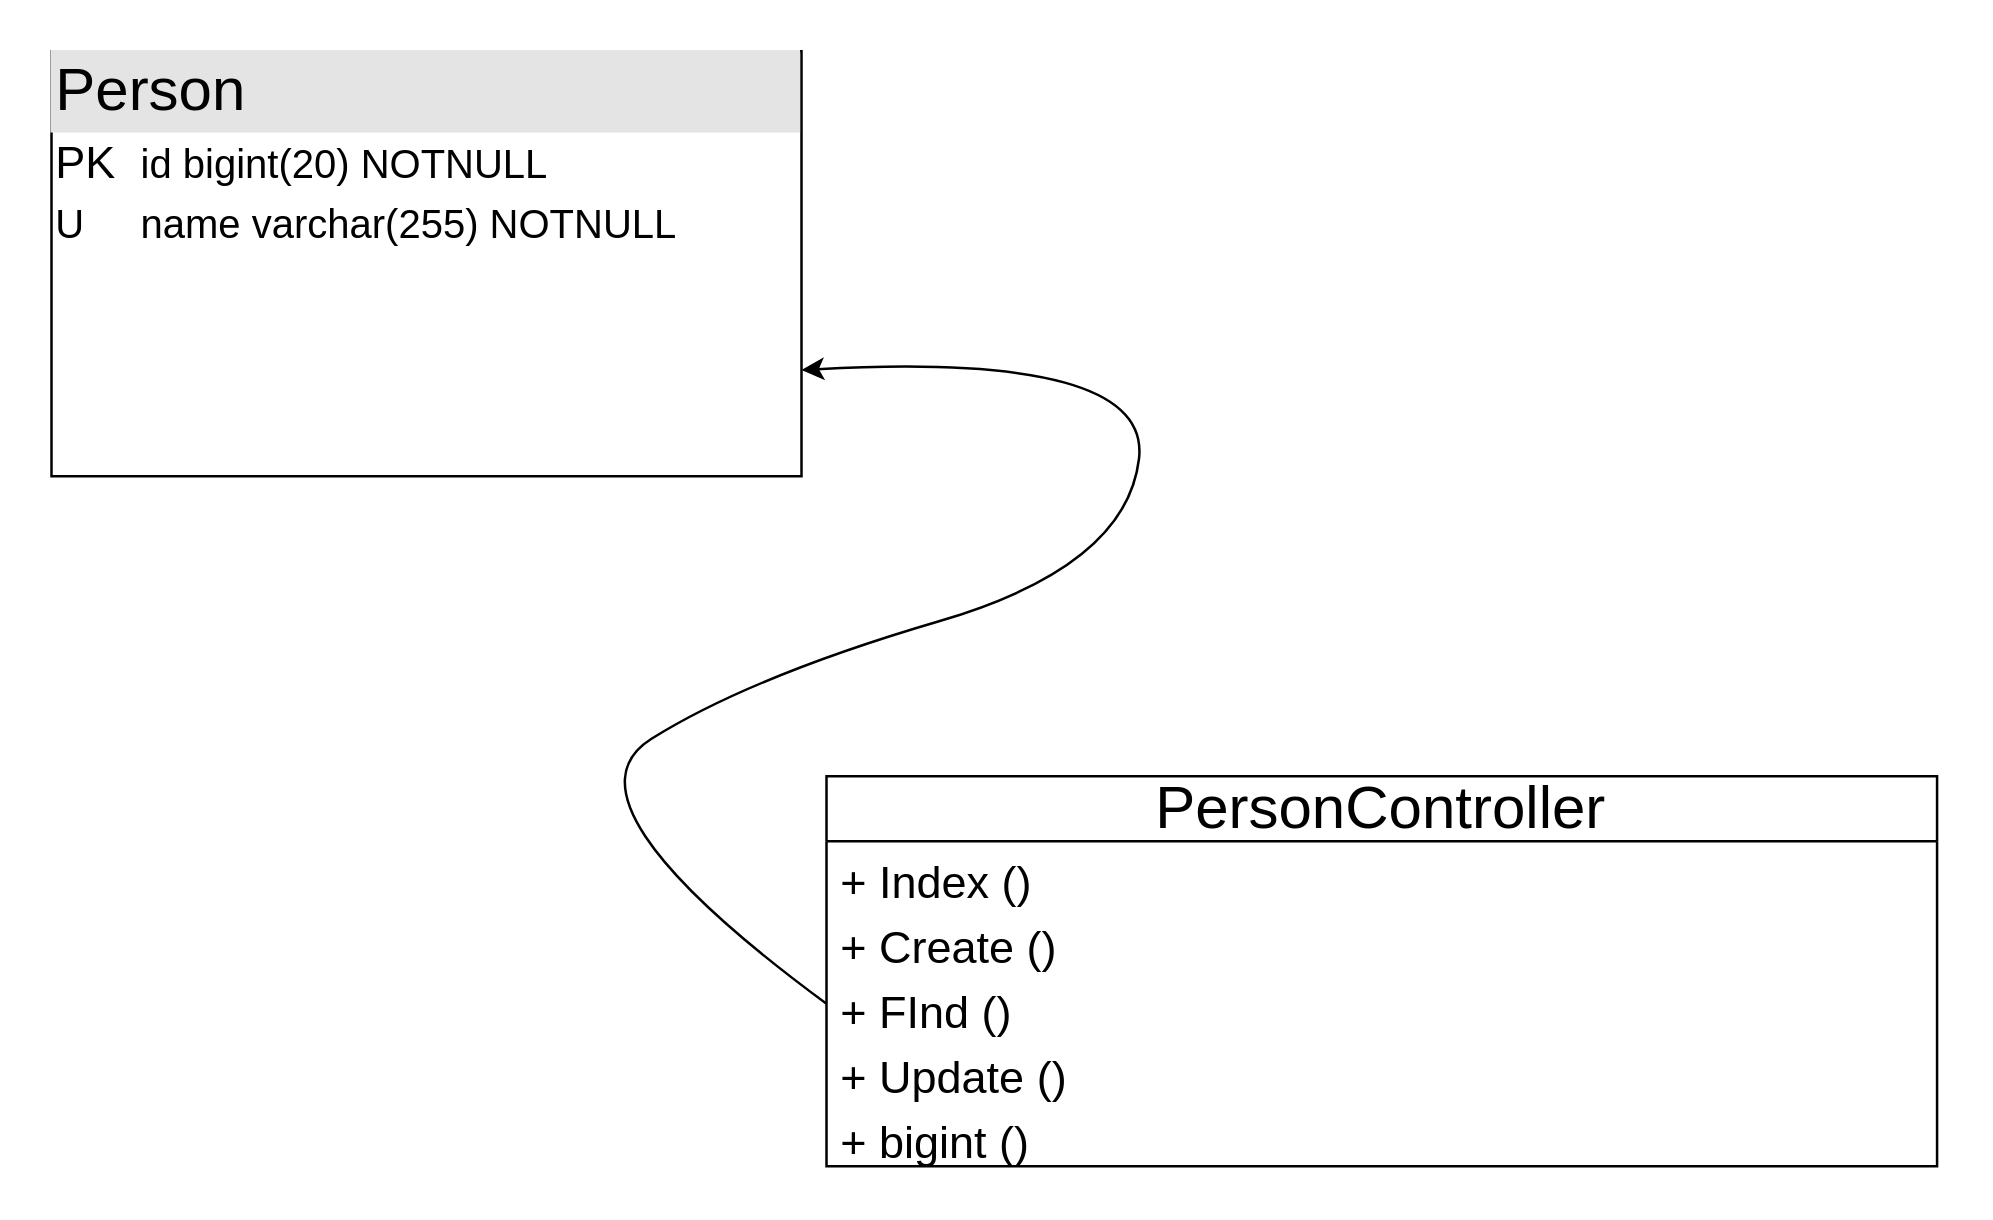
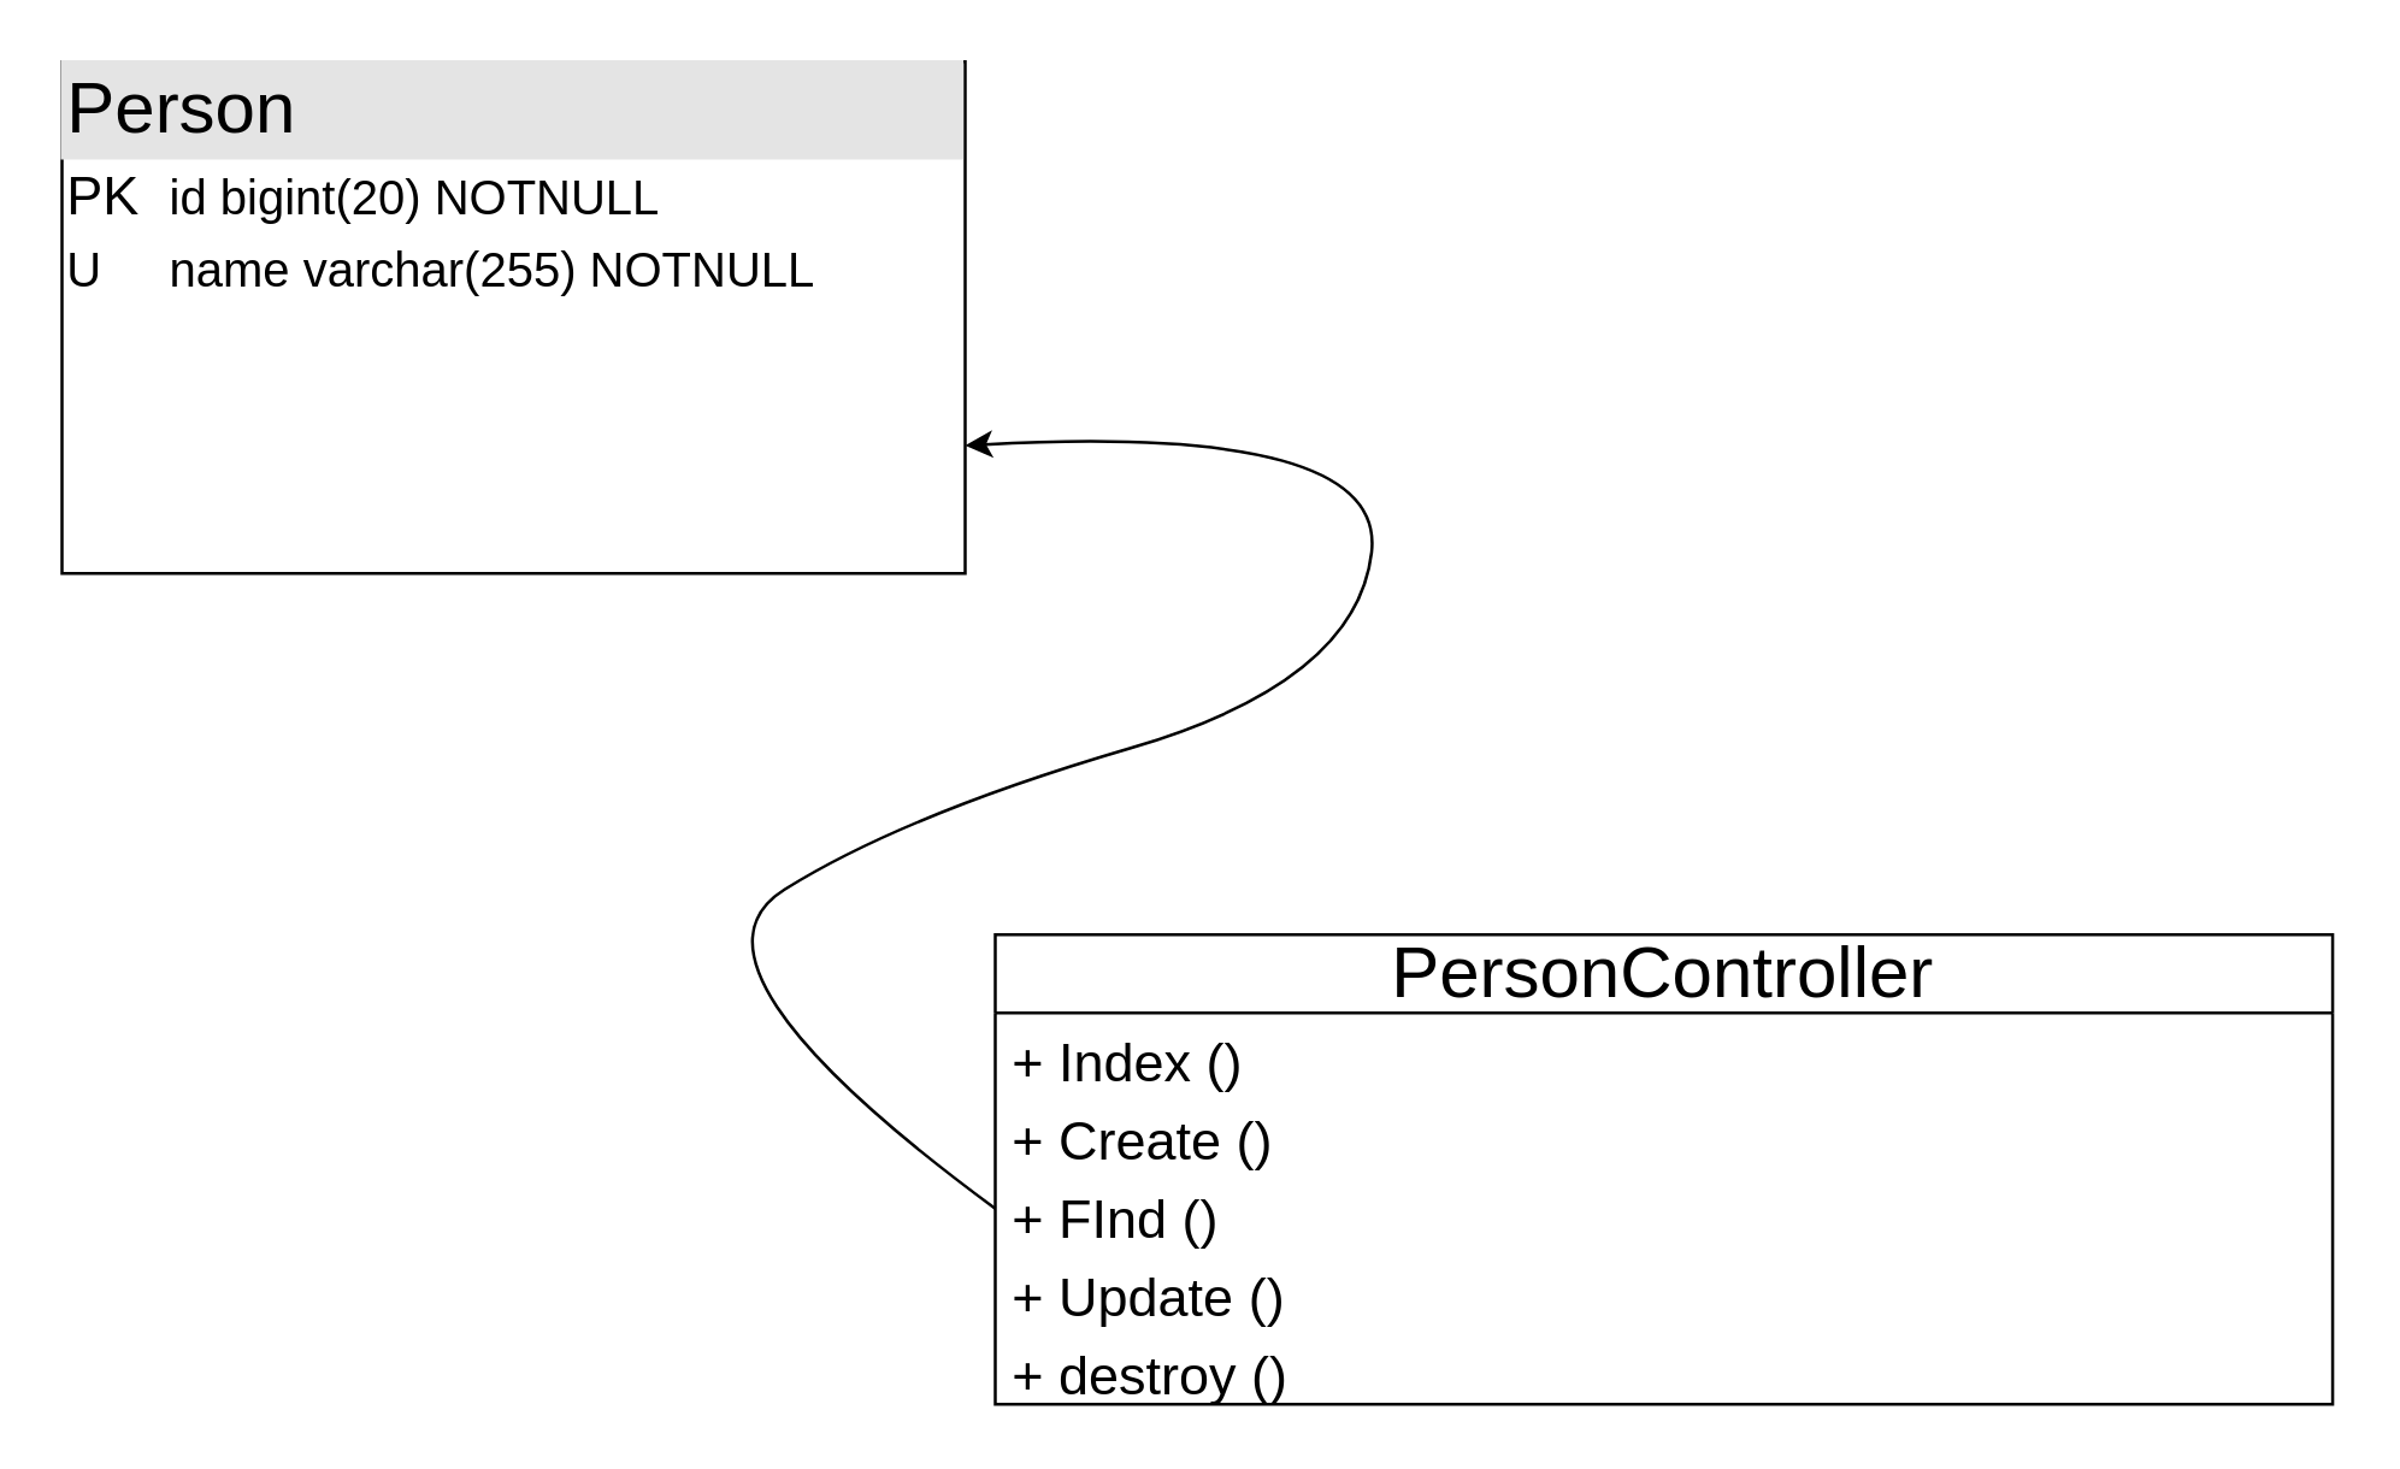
  <mxCell id="0" />
  <mxCell id="1" parent="0" />
  <mxCell id="2" value="&lt;div style=&quot;box-sizing:border-box;width:100%;background:#e4e4e4;padding:2px;&quot;&gt;&lt;font style=&quot;font-size: 24px;&quot;&gt;Person&lt;/font&gt;&lt;/div&gt;&lt;table style=&quot;width: 100%;&quot; cellpadding=&quot;2&quot; cellspacing=&quot;0&quot;&gt;&lt;tbody&gt;&lt;tr&gt;&lt;td&gt;&lt;font style=&quot;font-size: 18px;&quot;&gt;PK&lt;/font&gt;&lt;/td&gt;&lt;td&gt;&lt;font size=&quot;3&quot;&gt;id bigint(20) NOTNULL&lt;/font&gt;&lt;/td&gt;&lt;/tr&gt;&lt;tr&gt;&lt;td&gt;&lt;font size=&quot;3&quot;&gt;U&lt;/font&gt;&lt;/td&gt;&lt;td&gt;&lt;font size=&quot;3&quot;&gt;name varchar(255) NOTNULL&lt;/font&gt;&lt;/td&gt;&lt;/tr&gt;&lt;tr&gt;&lt;td&gt;&lt;/td&gt;&lt;td&gt;&lt;font size=&quot;3&quot;&gt;&lt;br&gt;&lt;/font&gt;&lt;/td&gt;&lt;/tr&gt;&lt;/tbody&gt;&lt;/table&gt;" style="verticalAlign=top;align=left;overflow=fill;html=1;whiteSpace=wrap;" parent="1" vertex="1"><mxGeometry x="20" y="20" width="300" height="170" as="geometry" /></mxCell>
  <mxCell id="3" value="&lt;font style=&quot;font-size: 24px;&quot;&gt;PersonController&lt;/font&gt;" style="swimlane;fontStyle=0;childLayout=stackLayout;horizontal=1;startSize=26;fillColor=none;horizontalStack=0;resizeParent=1;resizeParentMax=0;resizeLast=0;collapsible=1;marginBottom=0;whiteSpace=wrap;html=1;" parent="1" vertex="1"><mxGeometry x="330" y="310" width="444.23" height="156" as="geometry" /></mxCell>
  <mxCell id="4" value="&lt;font style=&quot;font-size: 18px;&quot;&gt;+ Index ()&lt;/font&gt;" style="text;strokeColor=none;fillColor=none;align=left;verticalAlign=top;spacingLeft=4;spacingRight=4;overflow=hidden;rotatable=0;points=[[0,0.5],[1,0.5]];portConstraint=eastwest;whiteSpace=wrap;html=1;" parent="3" vertex="1"><mxGeometry y="26" width="444.23" height="26" as="geometry" /></mxCell>
  <mxCell id="5" value="&lt;font style=&quot;font-size: 18px;&quot;&gt;+ Create ()&lt;/font&gt;" style="text;strokeColor=none;fillColor=none;align=left;verticalAlign=top;spacingLeft=4;spacingRight=4;overflow=hidden;rotatable=0;points=[[0,0.5],[1,0.5]];portConstraint=eastwest;whiteSpace=wrap;html=1;" parent="3" vertex="1"><mxGeometry y="52" width="444.23" height="26" as="geometry" /></mxCell>
  <mxCell id="6" value="&lt;font style=&quot;font-size: 18px;&quot;&gt;+ FInd ()&lt;/font&gt;" style="text;strokeColor=none;fillColor=none;align=left;verticalAlign=top;spacingLeft=4;spacingRight=4;overflow=hidden;rotatable=0;points=[[0,0.5],[1,0.5]];portConstraint=eastwest;whiteSpace=wrap;html=1;" parent="3" vertex="1"><mxGeometry y="78" width="444.23" height="26" as="geometry" /></mxCell>
  <mxCell id="7" value="&lt;font style=&quot;font-size: 18px;&quot;&gt;+ Update ()&lt;/font&gt;" style="text;strokeColor=none;fillColor=none;align=left;verticalAlign=top;spacingLeft=4;spacingRight=4;overflow=hidden;rotatable=0;points=[[0,0.5],[1,0.5]];portConstraint=eastwest;whiteSpace=wrap;html=1;" parent="3" vertex="1"><mxGeometry y="104" width="444.23" height="26" as="geometry" /></mxCell>
- <mxCell id="8" value="&lt;font style=&quot;font-size: 18px;&quot;&gt;+ bigint ()&lt;/font&gt;" style="text;strokeColor=none;fillColor=none;align=left;verticalAlign=top;spacingLeft=4;spacingRight=4;overflow=hidden;rotatable=0;points=[[0,0.5],[1,0.5]];portConstraint=eastwest;whiteSpace=wrap;html=1;" parent="3" vertex="1"><mxGeometry y="130" width="444.23" height="26" as="geometry" /></mxCell>
+ <mxCell id="8" value="&lt;font style=&quot;font-size: 18px;&quot;&gt;+ destroy ()&lt;/font&gt;" style="text;strokeColor=none;fillColor=none;align=left;verticalAlign=top;spacingLeft=4;spacingRight=4;overflow=hidden;rotatable=0;points=[[0,0.5],[1,0.5]];portConstraint=eastwest;whiteSpace=wrap;html=1;" parent="3" vertex="1"><mxGeometry y="130" width="444.23" height="26" as="geometry" /></mxCell>
  <mxCell id="9" value="" style="curved=1;endArrow=classic;html=1;rounded=0;entryX=1;entryY=0.75;entryDx=0;entryDy=0;exitX=0;exitY=0.5;exitDx=0;exitDy=0;" parent="1" source="6" target="2" edge="1"><mxGeometry width="50" height="50" relative="1" as="geometry"><mxPoint x="60" y="250" as="sourcePoint" /><mxPoint x="410" y="226" as="targetPoint" /><Array as="points"><mxPoint x="220" y="320" /><mxPoint x="300" y="270" /><mxPoint x="450" y="226" /><mxPoint x="460" y="140" /></Array></mxGeometry></mxCell>
